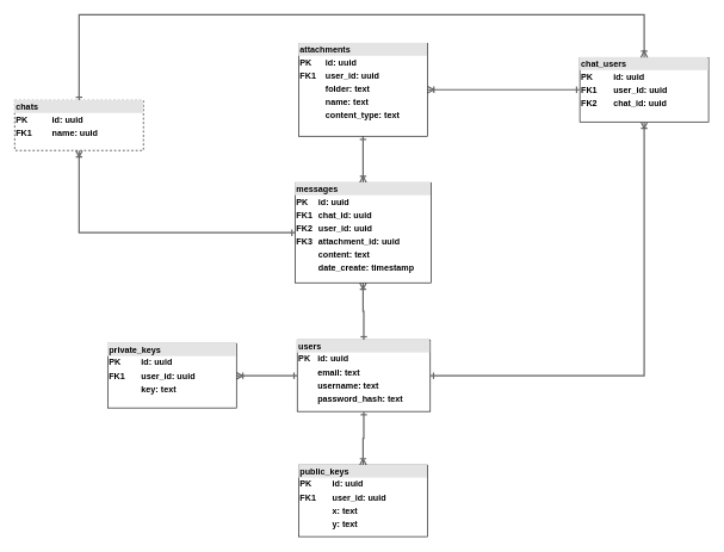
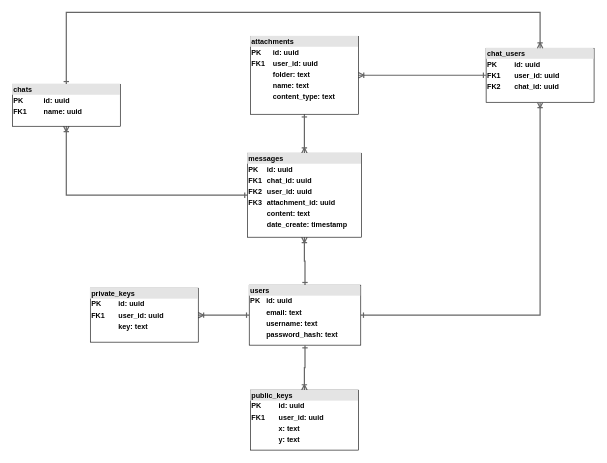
  <mxCell id="0" />
  <mxCell id="1" parent="0" />
  <mxCell id="2" style="edgeStyle=orthogonalEdgeStyle;rounded=0;orthogonalLoop=1;jettySize=auto;html=1;exitX=1;exitY=0.5;exitDx=0;exitDy=0;entryX=0;entryY=0.25;entryDx=0;entryDy=0;endArrow=none;endFill=0;strokeColor=#000000;" parent="1" edge="1"><mxGeometry relative="1" as="geometry"><Array as="points"><mxPoint x="820" y="360" /><mxPoint x="820" y="530" /><mxPoint x="390" y="530" /><mxPoint x="390" y="65" /></Array><mxPoint x="410" y="65" as="targetPoint" /></mxGeometry></mxCell>
  <mxCell id="3" style="edgeStyle=orthogonalEdgeStyle;rounded=0;orthogonalLoop=1;jettySize=auto;html=1;exitX=1;exitY=0.5;exitDx=0;exitDy=0;entryX=0;entryY=0.75;entryDx=0;entryDy=0;endArrow=none;endFill=0;strokeColor=#000000;" parent="1" edge="1"><mxGeometry relative="1" as="geometry"><Array as="points"><mxPoint x="840" y="165" /><mxPoint x="840" y="550" /><mxPoint x="370" y="550" /><mxPoint x="370" y="95" /></Array><mxPoint x="410" y="95" as="targetPoint" /></mxGeometry></mxCell>
  <mxCell id="4" style="edgeStyle=orthogonalEdgeStyle;rounded=0;orthogonalLoop=1;jettySize=auto;html=1;exitX=1;exitY=0.5;exitDx=0;exitDy=0;entryX=0;entryY=0.75;entryDx=0;entryDy=0;endArrow=none;endFill=0;strokeColor=#000000;" parent="1" edge="1"><mxGeometry relative="1" as="geometry"><Array as="points"><mxPoint x="960" y="280" /><mxPoint x="960" y="600" /><mxPoint x="340" y="600" /><mxPoint x="340" y="215" /></Array><mxPoint x="410" y="215" as="targetPoint" /></mxGeometry></mxCell>
  <mxCell id="5" style="edgeStyle=orthogonalEdgeStyle;rounded=0;orthogonalLoop=1;jettySize=auto;html=1;endArrow=ERoneToMany;endFill=0;startArrow=ERone;startFill=0;strokeWidth=2;fillColor=#f5f5f5;strokeColor=#666666;" edge="1" parent="1" source="8" target="11"><mxGeometry relative="1" as="geometry" /></mxCell>
  <mxCell id="6" style="edgeStyle=orthogonalEdgeStyle;rounded=0;orthogonalLoop=1;jettySize=auto;html=1;endArrow=ERone;endFill=0;startArrow=ERoneToMany;startFill=0;strokeWidth=2;fillColor=#f5f5f5;strokeColor=#666666;" edge="1" parent="1" source="8" target="16"><mxGeometry relative="1" as="geometry" /></mxCell>
  <mxCell id="7" style="edgeStyle=orthogonalEdgeStyle;rounded=0;orthogonalLoop=1;jettySize=auto;html=1;endArrow=ERone;endFill=0;startArrow=ERoneToMany;startFill=0;strokeWidth=2;fillColor=#f5f5f5;strokeColor=#666666;" edge="1" parent="1" source="8" target="13"><mxGeometry relative="1" as="geometry" /></mxCell>
  <mxCell id="8" value="&lt;div style=&quot;box-sizing:border-box;width:100%;background:#e4e4e4;padding:2px;&quot;&gt;&lt;b&gt;messages&lt;/b&gt;&lt;/div&gt;&lt;table style=&quot;width:100%;font-size:1em;&quot; cellpadding=&quot;2&quot; cellspacing=&quot;0&quot;&gt;&lt;tbody&gt;&lt;tr&gt;&lt;td&gt;&lt;b&gt;PK&lt;/b&gt;&lt;/td&gt;&lt;td&gt;&lt;b&gt;id: uuid&lt;/b&gt;&lt;/td&gt;&lt;/tr&gt;&lt;tr&gt;&lt;td&gt;&lt;b&gt;FK1&lt;/b&gt;&lt;/td&gt;&lt;td&gt;&lt;b&gt;chat_id: uuid&lt;/b&gt;&lt;/td&gt;&lt;/tr&gt;&lt;tr&gt;&lt;td&gt;&lt;b&gt;FK2&lt;/b&gt;&lt;/td&gt;&lt;td&gt;&lt;b&gt;user_id: uuid&lt;/b&gt;&lt;/td&gt;&lt;/tr&gt;&lt;tr&gt;&lt;td&gt;&lt;b&gt;FK3&lt;/b&gt;&lt;/td&gt;&lt;td&gt;&lt;b&gt;attachment_id: uuid&lt;/b&gt;&lt;/td&gt;&lt;/tr&gt;&lt;tr&gt;&lt;td&gt;&lt;b&gt;&lt;br&gt;&lt;/b&gt;&lt;/td&gt;&lt;td&gt;&lt;b&gt;content: text&lt;/b&gt;&lt;/td&gt;&lt;/tr&gt;&lt;tr&gt;&lt;td&gt;&lt;b&gt;&lt;br&gt;&lt;/b&gt;&lt;/td&gt;&lt;td&gt;&lt;b&gt;date_create: timestamp&lt;/b&gt;&lt;/td&gt;&lt;/tr&gt;&lt;/tbody&gt;&lt;/table&gt;" style="verticalAlign=top;align=left;overflow=fill;html=1;whiteSpace=wrap;" parent="1" vertex="1"><mxGeometry x="412" y="255" width="190" height="140" as="geometry" /></mxCell>
  <mxCell id="9" value="&lt;div style=&quot;box-sizing:border-box;width:100%;background:#e4e4e4;padding:2px;&quot;&gt;&lt;b&gt;chat_users&lt;/b&gt;&lt;/div&gt;&lt;table style=&quot;width:100%;font-size:1em;&quot; cellpadding=&quot;2&quot; cellspacing=&quot;0&quot;&gt;&lt;tbody&gt;&lt;tr&gt;&lt;td&gt;&lt;b&gt;PK&lt;/b&gt;&lt;/td&gt;&lt;td&gt;&lt;b&gt;id: uuid&lt;/b&gt;&lt;/td&gt;&lt;/tr&gt;&lt;tr&gt;&lt;td&gt;&lt;b&gt;FK1&lt;/b&gt;&lt;/td&gt;&lt;td&gt;&lt;b&gt;user_id: uuid&lt;/b&gt;&lt;/td&gt;&lt;/tr&gt;&lt;tr&gt;&lt;td&gt;&lt;b&gt;FK2&lt;/b&gt;&lt;/td&gt;&lt;td&gt;&lt;b&gt;chat_id: uuid&lt;/b&gt;&lt;/td&gt;&lt;/tr&gt;&lt;/tbody&gt;&lt;/table&gt;" style="verticalAlign=top;align=left;overflow=fill;html=1;whiteSpace=wrap;" vertex="1" parent="1"><mxGeometry x="810" y="80" width="180" height="90" as="geometry" /></mxCell>
  <mxCell id="10" style="edgeStyle=orthogonalEdgeStyle;rounded=0;orthogonalLoop=1;jettySize=auto;html=1;endArrow=ERoneToMany;endFill=0;startArrow=ERone;startFill=0;strokeWidth=2;fillColor=#f5f5f5;strokeColor=#666666;exitX=0.5;exitY=0;exitDx=0;exitDy=0;" edge="1" parent="1" source="11" target="9"><mxGeometry relative="1" as="geometry"><Array as="points"><mxPoint x="110" y="20" /><mxPoint x="900" y="20" /></Array></mxGeometry></mxCell>
- <mxCell id="11" value="&lt;div style=&quot;box-sizing:border-box;width:100%;background:#e4e4e4;padding:2px;&quot;&gt;&lt;b&gt;chats&lt;/b&gt;&lt;/div&gt;&lt;table style=&quot;width:100%;font-size:1em;&quot; cellpadding=&quot;2&quot; cellspacing=&quot;0&quot;&gt;&lt;tbody&gt;&lt;tr&gt;&lt;td&gt;&lt;b&gt;PK&lt;/b&gt;&lt;/td&gt;&lt;td&gt;&lt;b&gt;id: uuid&lt;/b&gt;&lt;/td&gt;&lt;/tr&gt;&lt;tr&gt;&lt;td&gt;&lt;b&gt;FK1&lt;/b&gt;&lt;/td&gt;&lt;td&gt;&lt;b&gt;name: uuid&lt;/b&gt;&lt;/td&gt;&lt;/tr&gt;&lt;tr&gt;&lt;td&gt;&lt;/td&gt;&lt;td&gt;&lt;b&gt;&lt;br&gt;&lt;/b&gt;&lt;/td&gt;&lt;/tr&gt;&lt;/tbody&gt;&lt;/table&gt;" style="verticalAlign=top;align=left;overflow=fill;html=1;whiteSpace=wrap;dashed=1;" vertex="1" parent="1"><mxGeometry x="20" y="140" width="180" height="70" as="geometry" /></mxCell>
+ <mxCell id="11" value="&lt;div style=&quot;box-sizing:border-box;width:100%;background:#e4e4e4;padding:2px;&quot;&gt;&lt;b&gt;chats&lt;/b&gt;&lt;/div&gt;&lt;table style=&quot;width:100%;font-size:1em;&quot; cellpadding=&quot;2&quot; cellspacing=&quot;0&quot;&gt;&lt;tbody&gt;&lt;tr&gt;&lt;td&gt;&lt;b&gt;PK&lt;/b&gt;&lt;/td&gt;&lt;td&gt;&lt;b&gt;id: uuid&lt;/b&gt;&lt;/td&gt;&lt;/tr&gt;&lt;tr&gt;&lt;td&gt;&lt;b&gt;FK1&lt;/b&gt;&lt;/td&gt;&lt;td&gt;&lt;b&gt;name: uuid&lt;/b&gt;&lt;/td&gt;&lt;/tr&gt;&lt;tr&gt;&lt;td&gt;&lt;/td&gt;&lt;td&gt;&lt;b&gt;&lt;br&gt;&lt;/b&gt;&lt;/td&gt;&lt;/tr&gt;&lt;/tbody&gt;&lt;/table&gt;" style="verticalAlign=top;align=left;overflow=fill;html=1;whiteSpace=wrap;" vertex="1" parent="1"><mxGeometry x="20" y="140" width="180" height="70" as="geometry" /></mxCell>
  <mxCell id="12" style="edgeStyle=orthogonalEdgeStyle;rounded=0;orthogonalLoop=1;jettySize=auto;html=1;endArrow=ERone;endFill=0;startArrow=ERoneToMany;startFill=0;strokeWidth=2;fillColor=#f5f5f5;strokeColor=#666666;" edge="1" parent="1" source="13" target="9"><mxGeometry relative="1" as="geometry" /></mxCell>
  <mxCell id="13" value="&lt;div style=&quot;box-sizing:border-box;width:100%;background:#e4e4e4;padding:2px;&quot;&gt;&lt;b style=&quot;&quot;&gt;attachments&lt;/b&gt;&lt;/div&gt;&lt;table style=&quot;width:100%;font-size:1em;&quot; cellpadding=&quot;2&quot; cellspacing=&quot;0&quot;&gt;&lt;tbody&gt;&lt;tr&gt;&lt;td&gt;&lt;b&gt;PK&lt;/b&gt;&lt;/td&gt;&lt;td&gt;&lt;b&gt;id: uuid&lt;/b&gt;&lt;/td&gt;&lt;/tr&gt;&lt;tr&gt;&lt;td&gt;&lt;b&gt;FK1&lt;/b&gt;&lt;/td&gt;&lt;td&gt;&lt;b&gt;user_id: uuid&lt;/b&gt;&lt;/td&gt;&lt;/tr&gt;&lt;tr&gt;&lt;td&gt;&lt;/td&gt;&lt;td&gt;&lt;b&gt;folder: text&lt;/b&gt;&lt;/td&gt;&lt;/tr&gt;&lt;tr&gt;&lt;td&gt;&lt;b&gt;&lt;br&gt;&lt;/b&gt;&lt;/td&gt;&lt;td&gt;&lt;b&gt;name: text&lt;/b&gt;&lt;/td&gt;&lt;/tr&gt;&lt;tr&gt;&lt;td&gt;&lt;b&gt;&lt;br&gt;&lt;/b&gt;&lt;/td&gt;&lt;td&gt;&lt;b&gt;content_type: text&lt;/b&gt;&lt;/td&gt;&lt;/tr&gt;&lt;/tbody&gt;&lt;/table&gt;" style="verticalAlign=top;align=left;overflow=fill;html=1;whiteSpace=wrap;" vertex="1" parent="1"><mxGeometry x="417" y="60" width="180" height="130" as="geometry" /></mxCell>
  <mxCell id="14" style="edgeStyle=orthogonalEdgeStyle;rounded=0;orthogonalLoop=1;jettySize=auto;html=1;endArrow=ERoneToMany;endFill=0;startArrow=ERone;startFill=0;strokeWidth=2;fillColor=#f5f5f5;strokeColor=#666666;" edge="1" parent="1" source="16" target="9"><mxGeometry relative="1" as="geometry" /></mxCell>
  <mxCell id="15" style="edgeStyle=orthogonalEdgeStyle;rounded=0;orthogonalLoop=1;jettySize=auto;html=1;endArrow=ERoneToMany;endFill=0;startArrow=ERone;startFill=0;strokeWidth=2;fillColor=#f5f5f5;strokeColor=#666666;" edge="1" parent="1" source="16" target="19"><mxGeometry relative="1" as="geometry" /></mxCell>
  <mxCell id="16" value="&lt;div style=&quot;box-sizing:border-box;width:100%;background:#e4e4e4;padding:2px;&quot;&gt;&lt;b&gt;users&lt;/b&gt;&lt;/div&gt;&lt;table style=&quot;width:100%;font-size:1em;&quot; cellpadding=&quot;2&quot; cellspacing=&quot;0&quot;&gt;&lt;tbody&gt;&lt;tr&gt;&lt;td&gt;&lt;b&gt;PK&lt;/b&gt;&lt;/td&gt;&lt;td&gt;&lt;b&gt;id: uuid&lt;/b&gt;&lt;/td&gt;&lt;/tr&gt;&lt;tr&gt;&lt;td&gt;&lt;b&gt;&lt;br&gt;&lt;/b&gt;&lt;/td&gt;&lt;td&gt;&lt;b&gt;email: text&lt;/b&gt;&lt;/td&gt;&lt;/tr&gt;&lt;tr&gt;&lt;td&gt;&lt;b&gt;&lt;br&gt;&lt;/b&gt;&lt;/td&gt;&lt;td&gt;&lt;b&gt;username: text&lt;/b&gt;&lt;/td&gt;&lt;/tr&gt;&lt;tr&gt;&lt;td&gt;&lt;/td&gt;&lt;td&gt;&lt;b&gt;password_hash: text&lt;/b&gt;&lt;/td&gt;&lt;/tr&gt;&lt;/tbody&gt;&lt;/table&gt;" style="verticalAlign=top;align=left;overflow=fill;html=1;whiteSpace=wrap;" vertex="1" parent="1"><mxGeometry x="415" y="475" width="186" height="100" as="geometry" /></mxCell>
  <mxCell id="17" style="edgeStyle=orthogonalEdgeStyle;rounded=0;orthogonalLoop=1;jettySize=auto;html=1;endArrow=ERone;endFill=0;startArrow=ERoneToMany;startFill=0;fillColor=#f5f5f5;strokeColor=#666666;strokeWidth=2;" edge="1" parent="1" source="18" target="16"><mxGeometry relative="1" as="geometry" /></mxCell>
  <mxCell id="18" value="&lt;div style=&quot;box-sizing:border-box;width:100%;background:#e4e4e4;padding:2px;&quot;&gt;&lt;b&gt;public_keys&lt;/b&gt;&lt;/div&gt;&lt;table style=&quot;width:100%;font-size:1em;&quot; cellpadding=&quot;2&quot; cellspacing=&quot;0&quot;&gt;&lt;tbody&gt;&lt;tr&gt;&lt;td&gt;&lt;b&gt;PK&lt;/b&gt;&lt;/td&gt;&lt;td&gt;&lt;b&gt;id: uuid&lt;/b&gt;&lt;/td&gt;&lt;/tr&gt;&lt;tr&gt;&lt;td&gt;&lt;b&gt;FK1&lt;/b&gt;&lt;/td&gt;&lt;td&gt;&lt;b&gt;user_id: uuid&lt;/b&gt;&lt;/td&gt;&lt;/tr&gt;&lt;tr&gt;&lt;td&gt;&lt;/td&gt;&lt;td&gt;&lt;b&gt;x: text&lt;/b&gt;&lt;/td&gt;&lt;/tr&gt;&lt;tr&gt;&lt;td&gt;&lt;b&gt;&lt;br&gt;&lt;/b&gt;&lt;/td&gt;&lt;td&gt;&lt;b&gt;y: text&lt;/b&gt;&lt;/td&gt;&lt;/tr&gt;&lt;/tbody&gt;&lt;/table&gt;" style="verticalAlign=top;align=left;overflow=fill;html=1;whiteSpace=wrap;" vertex="1" parent="1"><mxGeometry x="417" y="650" width="180" height="100" as="geometry" /></mxCell>
  <mxCell id="19" value="&lt;div style=&quot;box-sizing:border-box;width:100%;background:#e4e4e4;padding:2px;&quot;&gt;&lt;b&gt;private_keys&lt;/b&gt;&lt;/div&gt;&lt;table style=&quot;width:100%;font-size:1em;&quot; cellpadding=&quot;2&quot; cellspacing=&quot;0&quot;&gt;&lt;tbody&gt;&lt;tr&gt;&lt;td&gt;&lt;b&gt;PK&lt;/b&gt;&lt;/td&gt;&lt;td&gt;&lt;b&gt;id: uuid&lt;/b&gt;&lt;/td&gt;&lt;/tr&gt;&lt;tr&gt;&lt;td&gt;&lt;b&gt;FK1&lt;/b&gt;&lt;/td&gt;&lt;td&gt;&lt;b&gt;user_id: uuid&lt;/b&gt;&lt;/td&gt;&lt;/tr&gt;&lt;tr&gt;&lt;td&gt;&lt;/td&gt;&lt;td&gt;&lt;b&gt;key: text&lt;/b&gt;&lt;/td&gt;&lt;/tr&gt;&lt;/tbody&gt;&lt;/table&gt;" style="verticalAlign=top;align=left;overflow=fill;html=1;whiteSpace=wrap;" vertex="1" parent="1"><mxGeometry x="150" y="480" width="180" height="90" as="geometry" /></mxCell>
